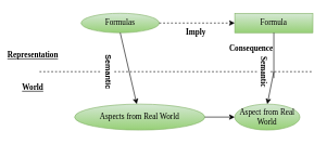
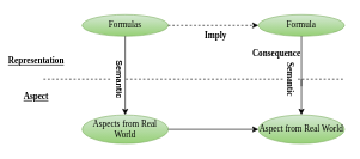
  <mxCell id="0" />
  <mxCell id="1" parent="0" />
  <mxCell id="2" value="" style="endArrow=none;dashed=1;html=1;rounded=0;startArrow=none;fontFamily=Georgia;" edge="1" parent="1" source="18"><mxGeometry width="50" height="50" relative="1" as="geometry"><mxPoint x="0" y="110" as="sourcePoint" /><mxPoint x="480" y="110" as="targetPoint" /></mxGeometry></mxCell>
  <mxCell id="3" value="Representation" style="text;html=1;strokeColor=none;fillColor=none;align=center;verticalAlign=middle;whiteSpace=wrap;rounded=0;fontFamily=Georgia;fontStyle=5" vertex="1" parent="1"><mxGeometry x="20" y="70" width="60" height="30" as="geometry" /></mxCell>
- <mxCell id="4" value="World" style="text;html=1;strokeColor=none;fillColor=none;align=center;verticalAlign=middle;whiteSpace=wrap;rounded=0;fontFamily=Georgia;fontStyle=5" vertex="1" parent="1"><mxGeometry x="20" y="120" width="60" height="30" as="geometry" /></mxCell>
- <mxCell id="5" value="Formulas" style="ellipse;whiteSpace=wrap;html=1;fontFamily=Georgia;fillColor=#d5e8d4;gradientColor=#97d077;strokeColor=#82b366;" vertex="1" parent="1"><mxGeometry x="124" y="20" width="120" height="30" as="geometry" /></mxCell>
- <mxCell id="6" value="Aspects from Real World" style="ellipse;whiteSpace=wrap;html=1;fontFamily=Georgia;fillColor=#d5e8d4;gradientColor=#97d077;strokeColor=#82b366;" vertex="1" parent="1"><mxGeometry x="114" y="160" width="200" height="40" as="geometry" /></mxCell>
- <mxCell id="7" value="Aspect from Real World" style="ellipse;whiteSpace=wrap;html=1;fontFamily=Georgia;fillColor=#d5e8d4;gradientColor=#97d077;strokeColor=#82b366;" vertex="1" parent="1"><mxGeometry x="360" y="160" width="100" height="40" as="geometry" /></mxCell>
- <mxCell id="8" value="Formula" style="whiteSpace=wrap;html=1;fontFamily=Georgia;fillColor=#d5e8d4;gradientColor=#97d077;strokeColor=#82b366;rounded=0;" vertex="1" parent="1"><mxGeometry x="360" y="20" width="120" height="30" as="geometry" /></mxCell>
+ <mxCell id="4" value="Aspect" style="text;html=1;strokeColor=none;fillColor=none;align=center;verticalAlign=middle;whiteSpace=wrap;rounded=0;fontFamily=Georgia;fontStyle=5" vertex="1" parent="1"><mxGeometry x="20" y="120" width="60" height="30" as="geometry" /></mxCell>
+ <mxCell id="5" value="Formulas" style="ellipse;whiteSpace=wrap;html=1;fontFamily=Georgia;fillColor=#d5e8d4;gradientColor=#97d077;strokeColor=#82b366;" vertex="1" parent="1"><mxGeometry x="114" y="20" width="120" height="30" as="geometry" /></mxCell>
+ <mxCell id="6" value="Aspects from Real World" style="ellipse;whiteSpace=wrap;html=1;fontFamily=Georgia;fillColor=#d5e8d4;gradientColor=#97d077;strokeColor=#82b366;" vertex="1" parent="1"><mxGeometry x="114" y="160" width="120" height="40" as="geometry" /></mxCell>
+ <mxCell id="7" value="Aspect from Real World" style="ellipse;whiteSpace=wrap;html=1;fontFamily=Georgia;fillColor=#d5e8d4;gradientColor=#97d077;strokeColor=#82b366;" vertex="1" parent="1"><mxGeometry x="360" y="160" width="120" height="40" as="geometry" /></mxCell>
+ <mxCell id="8" value="Formula" style="ellipse;whiteSpace=wrap;html=1;fontFamily=Georgia;fillColor=#d5e8d4;gradientColor=#97d077;strokeColor=#82b366;" vertex="1" parent="1"><mxGeometry x="360" y="20" width="120" height="30" as="geometry" /></mxCell>
  <mxCell id="9" value="" style="endArrow=classic;html=1;rounded=0;entryX=0;entryY=0.5;entryDx=0;entryDy=0;exitX=1;exitY=0.5;exitDx=0;exitDy=0;dashed=1;" edge="1" parent="1" source="5" target="8"><mxGeometry width="50" height="50" relative="1" as="geometry"><mxPoint x="210" y="110" as="sourcePoint" /><mxPoint x="260" y="60" as="targetPoint" /></mxGeometry></mxCell>
  <mxCell id="10" value="Imply" style="text;html=1;align=center;verticalAlign=middle;resizable=0;points=[];autosize=1;strokeColor=none;fillColor=none;fontFamily=Georgia;fontStyle=1" vertex="1" parent="1"><mxGeometry x="275" y="40" width="50" height="20" as="geometry" /></mxCell>
  <mxCell id="11" value="" style="endArrow=classic;html=1;rounded=0;entryX=0;entryY=0.5;entryDx=0;entryDy=0;exitX=1;exitY=0.5;exitDx=0;exitDy=0;" edge="1" parent="1" source="6" target="7"><mxGeometry width="50" height="50" relative="1" as="geometry"><mxPoint x="227" y="190" as="sourcePoint" /><mxPoint x="413" y="190" as="targetPoint" /></mxGeometry></mxCell>
  <mxCell id="12" value="Consequence" style="text;html=1;align=center;verticalAlign=middle;resizable=0;points=[];autosize=1;strokeColor=none;fillColor=none;fontFamily=Georgia;fontStyle=1" vertex="1" parent="1"><mxGeometry x="335" y="65" width="100" height="20" as="geometry" /></mxCell>
  <mxCell id="13" value="" style="endArrow=classic;html=1;rounded=0;exitX=0.5;exitY=1;exitDx=0;exitDy=0;" edge="1" parent="1" source="5" target="6"><mxGeometry width="50" height="50" relative="1" as="geometry"><mxPoint x="210" y="90" as="sourcePoint" /><mxPoint x="260" y="40" as="targetPoint" /></mxGeometry></mxCell>
  <mxCell id="14" value="" style="endArrow=classic;html=1;rounded=0;entryX=0.5;entryY=0;entryDx=0;entryDy=0;startArrow=none;fontFamily=Georgia;" edge="1" parent="1" target="7"><mxGeometry width="50" height="50" relative="1" as="geometry"><mxPoint x="420" y="110" as="sourcePoint" /><mxPoint x="420" y="210" as="targetPoint" /></mxGeometry></mxCell>
  <mxCell id="15" value="" style="endArrow=none;dashed=1;html=1;rounded=0;startArrow=none;" edge="1" parent="1" source="16" target="18"><mxGeometry width="50" height="50" relative="1" as="geometry"><mxPoint x="60" y="110" as="sourcePoint" /><mxPoint x="540" y="110" as="targetPoint" /></mxGeometry></mxCell>
  <mxCell id="16" value="Semantic" style="text;html=1;align=center;verticalAlign=middle;resizable=0;points=[];autosize=1;strokeColor=none;fillColor=none;rotation=90;fontStyle=1" vertex="1" parent="1"><mxGeometry x="130" y="100" width="70" height="20" as="geometry" /></mxCell>
  <mxCell id="17" value="" style="endArrow=none;dashed=1;html=1;rounded=0;" edge="1" parent="1" target="16"><mxGeometry width="50" height="50" relative="1" as="geometry"><mxPoint x="60" y="110" as="sourcePoint" /><mxPoint x="445" y="110" as="targetPoint" /></mxGeometry></mxCell>
  <mxCell id="18" value="Semantic" style="text;html=1;align=center;verticalAlign=middle;resizable=0;points=[];autosize=1;strokeColor=none;fillColor=none;rotation=90;fontFamily=Georgia;fontStyle=1" vertex="1" parent="1"><mxGeometry x="370" y="100" width="70" height="20" as="geometry" /></mxCell>
  <mxCell id="19" value="" style="endArrow=none;html=1;rounded=0;exitX=0.5;exitY=1;exitDx=0;exitDy=0;fontFamily=Georgia;" edge="1" parent="1" source="8"><mxGeometry width="50" height="50" relative="1" as="geometry"><mxPoint x="420" y="30" as="sourcePoint" /><mxPoint x="420" y="120" as="targetPoint" /></mxGeometry></mxCell>
